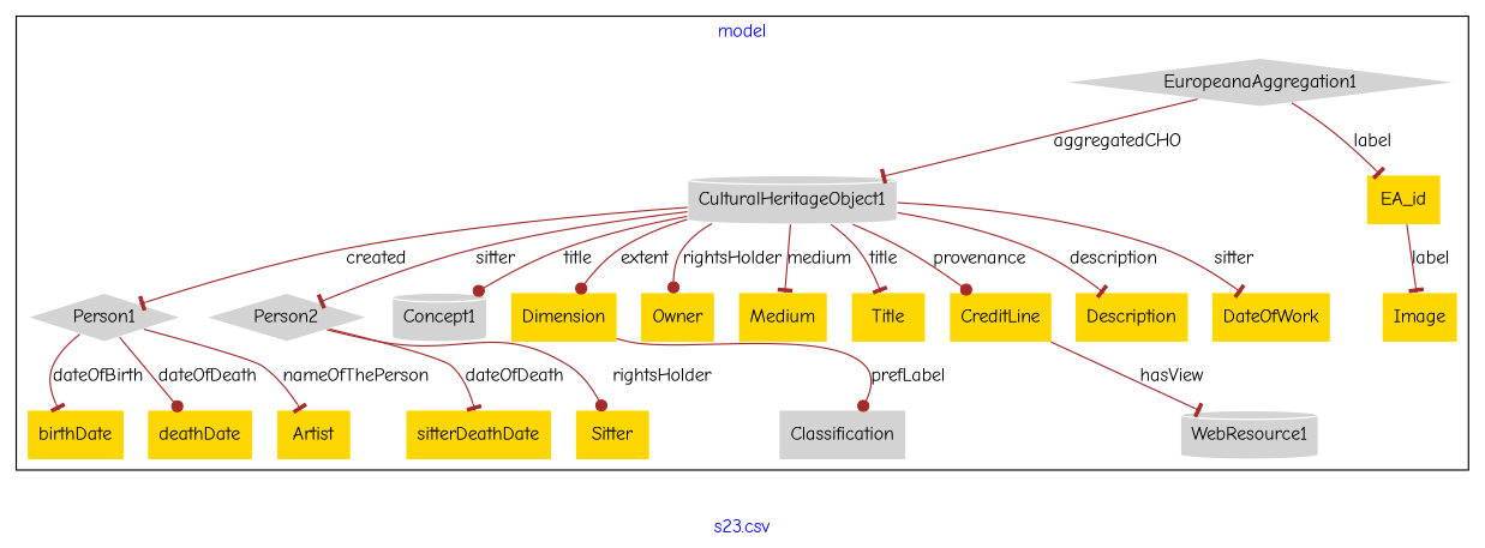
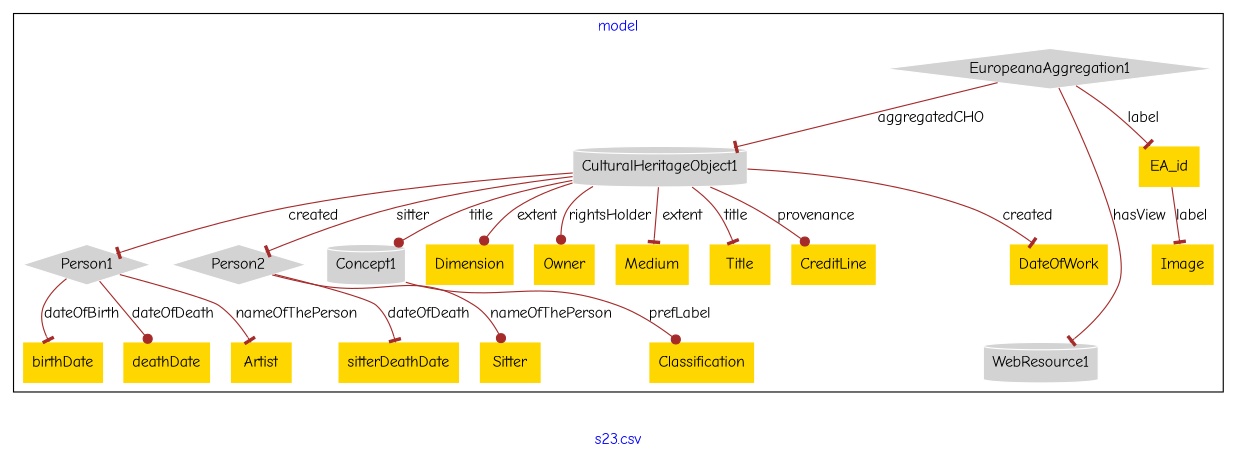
  digraph {
    fontcolor=blue
    fontname="Comic Neue"
    label="s23.csv"
    remincross=true
    node [fillcolor=gold fontname="Comic Neue" shape=plaintext style=filled]
    edge [arrowhead=tee color=brown fontcolor=black fontname="Comic Neue"]
    n1 [color=white fillcolor=lightgray label=CulturalHeritageObject1 shape=cylinder]
    n2 [color=white fillcolor=lightgray label=Person1 shape=diamond]
    n3 [color=white fillcolor=lightgray label=Person2 shape=diamond]
    n4 [color=white fillcolor=lightgray label=Concept1 shape=cylinder]
    n5 [color=white fillcolor=lightgray label=EuropeanaAggregation1 shape=diamond]
    n6 [color=white fillcolor=lightgray label=WebResource1 shape=cylinder]
    n7 [label=Dimension]
    n8 [label=EA_id]
    n9 [label=Owner]
-   n10 [fillcolor=lightgray label=Classification]
+   n10 [label=Classification]
    n11 [label=birthDate]
    n12 [label=Medium]
    n13 [label=deathDate]
    n14 [label=Title]
    n15 [label=Artist]
    n16 [label=sitterDeathDate]
    n17 [label=CreditLine]
    n18 [label=Sitter]
    n19 [label=Image]
-   n20 [label=Description]
    n21 [label=DateOfWork]
    subgraph cluster_1 {
      label=model
      n1
      n2
      n3
      n4
      n5
      n6
      n7
      n8
      n9
      n10
      n11
      n12
      n13
      n14
      n15
      n16
      n17
      n18
      n19
-     n20
      n21
    }
    n1 -> n2 [label=created]
    n1 -> n3 [label=sitter]
    n1 -> n4 [arrowhead=dot label=title]
    n1 -> n7 [arrowhead=dot label=extent]
    n1 -> n9 [arrowhead=dot label=rightsHolder]
-   n1 -> n12 [label=medium]
+   n1 -> n12 [label=extent]
    n1 -> n14 [label=title]
    n1 -> n17 [arrowhead=dot label=provenance]
-   n1 -> n20 [label=description]
-   n1 -> n21 [label=sitter]
+   n1 -> n21 [label=created]
    n2 -> n11 [label=dateOfBirth]
    n2 -> n13 [arrowhead=dot label=dateOfDeath]
    n2 -> n15 [label=nameOfThePerson]
    n3 -> n16 [label=dateOfDeath]
-   n3 -> n18 [arrowhead=dot label=rightsHolder]
-   n7 -> n10 [arrowhead=dot label=prefLabel]
+   n3 -> n18 [arrowhead=dot label=nameOfThePerson]
+   n4 -> n10 [arrowhead=dot label=prefLabel]
    n5 -> n1 [label=aggregatedCHO]
-   n17 -> n6 [label=hasView]
+   n5 -> n6 [label=hasView]
    n5 -> n8 [label=label]
    n8 -> n19 [label=label]
  }
